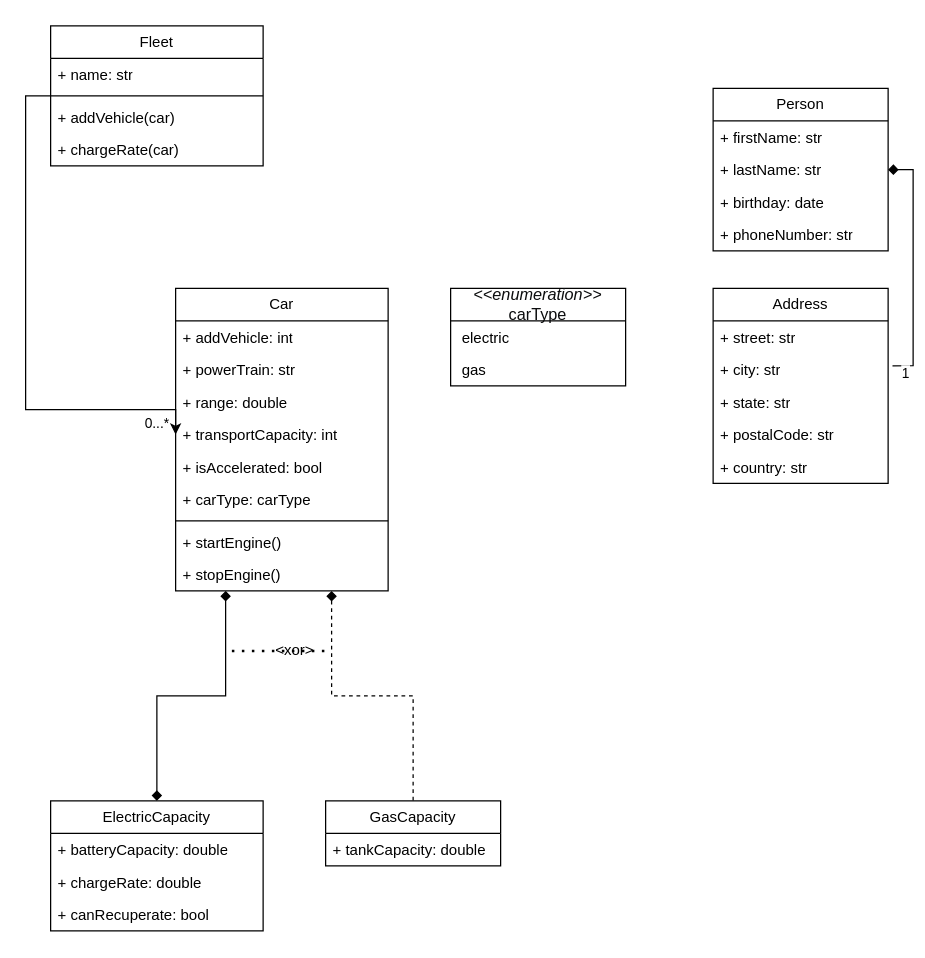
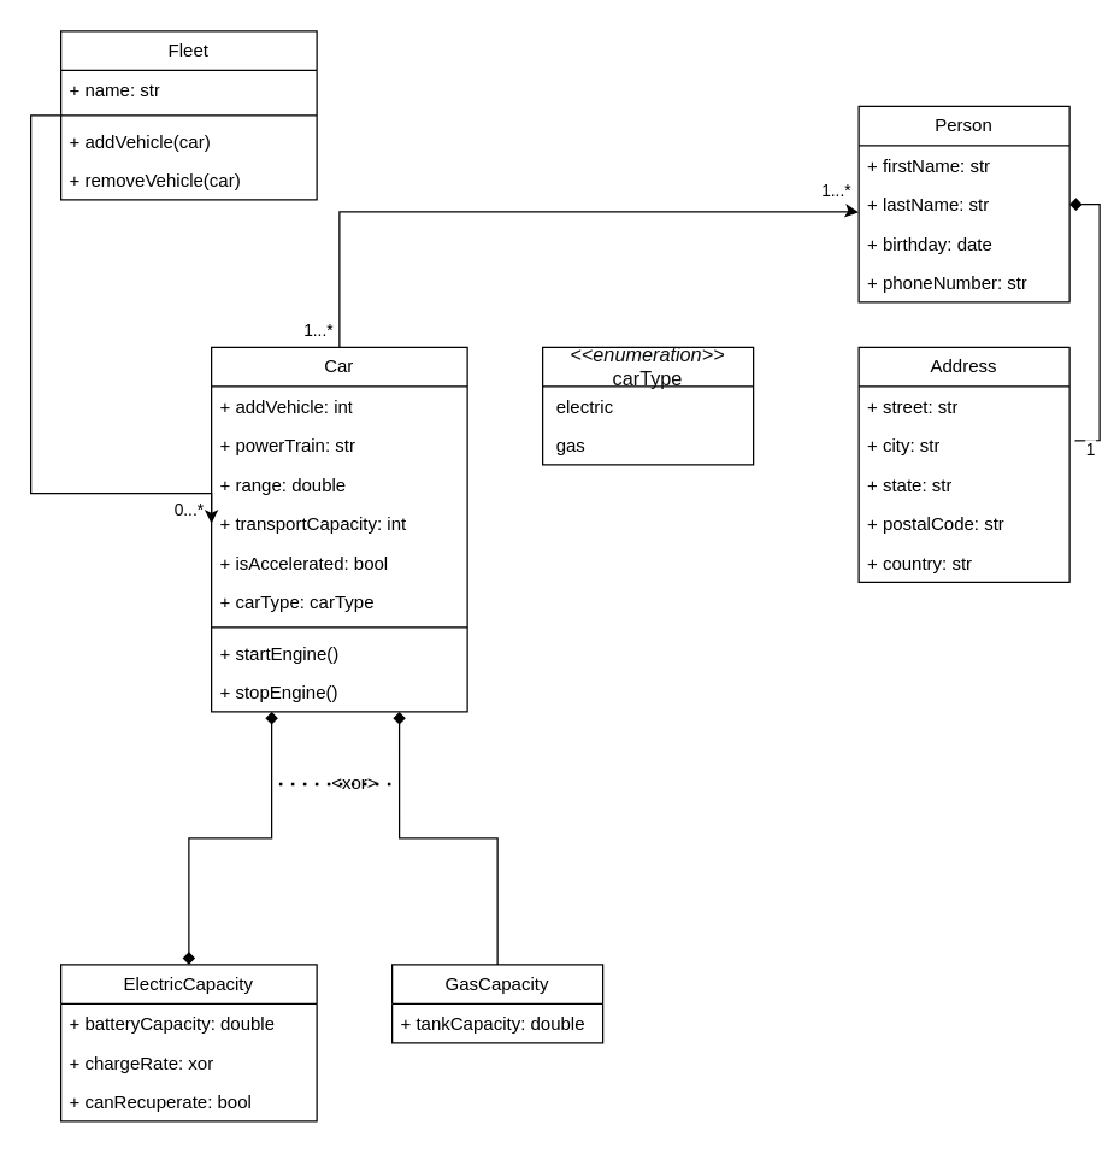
  <mxCell id="0" />
  <mxCell id="1" parent="0" />
  <mxCell id="2" style="edgeStyle=orthogonalEdgeStyle;rounded=0;orthogonalLoop=1;jettySize=auto;html=1;entryX=0;entryY=0.5;entryDx=0;entryDy=0;" edge="1" parent="1" source="4" target="18"><mxGeometry relative="1" as="geometry"><Array as="points"><mxPoint x="20" y="76" /><mxPoint x="20" y="327" /></Array></mxGeometry></mxCell>
  <mxCell id="3" value="0...*" style="edgeLabel;html=1;align=center;verticalAlign=middle;resizable=0;points=[];" vertex="1" connectable="0" parent="2"><mxGeometry x="0.899" y="-1" relative="1" as="geometry"><mxPoint x="-15" y="9" as="offset" /></mxGeometry></mxCell>
  <mxCell id="4" value="Fleet" style="swimlane;fontStyle=0;childLayout=stackLayout;horizontal=1;startSize=26;fillColor=none;horizontalStack=0;resizeParent=1;resizeParentMax=0;resizeLast=0;collapsible=1;marginBottom=0;whiteSpace=wrap;html=1;" vertex="1" parent="1"><mxGeometry x="40" y="20" width="170" height="112" as="geometry" /></mxCell>
  <mxCell id="5" value="+ name: str" style="text;strokeColor=none;fillColor=none;align=left;verticalAlign=top;spacingLeft=4;spacingRight=4;overflow=hidden;rotatable=0;points=[[0,0.5],[1,0.5]];portConstraint=eastwest;whiteSpace=wrap;html=1;" vertex="1" parent="4"><mxGeometry y="26" width="170" height="26" as="geometry" /></mxCell>
  <mxCell id="6" value="" style="line;strokeWidth=1;fillColor=none;align=left;verticalAlign=middle;spacingTop=-1;spacingLeft=3;spacingRight=3;rotatable=0;labelPosition=right;points=[];portConstraint=eastwest;strokeColor=inherit;" vertex="1" parent="4"><mxGeometry y="52" width="170" height="8" as="geometry" /></mxCell>
  <mxCell id="7" value="+ addVehicle(car)" style="text;strokeColor=none;fillColor=none;align=left;verticalAlign=top;spacingLeft=4;spacingRight=4;overflow=hidden;rotatable=0;points=[[0,0.5],[1,0.5]];portConstraint=eastwest;whiteSpace=wrap;html=1;" vertex="1" parent="4"><mxGeometry y="60" width="170" height="26" as="geometry" /></mxCell>
- <mxCell id="8" value="+ chargeRate(car)" style="text;strokeColor=none;fillColor=none;align=left;verticalAlign=top;spacingLeft=4;spacingRight=4;overflow=hidden;rotatable=0;points=[[0,0.5],[1,0.5]];portConstraint=eastwest;whiteSpace=wrap;html=1;" vertex="1" parent="4"><mxGeometry y="86" width="170" height="26" as="geometry" /></mxCell>
+ <mxCell id="8" value="+ removeVehicle(car)" style="text;strokeColor=none;fillColor=none;align=left;verticalAlign=top;spacingLeft=4;spacingRight=4;overflow=hidden;rotatable=0;points=[[0,0.5],[1,0.5]];portConstraint=eastwest;whiteSpace=wrap;html=1;" vertex="1" parent="4"><mxGeometry y="86" width="170" height="26" as="geometry" /></mxCell>
  <mxCell id="9" style="edgeStyle=orthogonalEdgeStyle;rounded=0;orthogonalLoop=1;jettySize=auto;html=1;entryX=0.5;entryY=0;entryDx=0;entryDy=0;endArrow=diamond;endFill=1;startArrow=diamond;startFill=1;" edge="1" parent="1" source="14" target="40"><mxGeometry relative="1" as="geometry"><Array as="points"><mxPoint x="180" y="556" /><mxPoint x="125" y="556" /></Array></mxGeometry></mxCell>
- <mxCell id="13" style="edgeStyle=orthogonalEdgeStyle;rounded=0;orthogonalLoop=1;jettySize=auto;html=1;entryX=0.5;entryY=0;entryDx=0;entryDy=0;exitX=0.734;exitY=1.007;exitDx=0;exitDy=0;exitPerimeter=0;startArrow=diamond;startFill=1;endArrow=none;dashed=1;" edge="1" parent="1" source="23" target="44"><mxGeometry relative="1" as="geometry" /></mxCell>
+ <mxCell id="10" style="edgeStyle=orthogonalEdgeStyle;rounded=0;orthogonalLoop=1;jettySize=auto;html=1;entryX=-0.001;entryY=0.707;entryDx=0;entryDy=0;entryPerimeter=0;" edge="1" parent="1" source="14" target="29"><mxGeometry relative="1" as="geometry"><mxPoint x="530" y="130" as="targetPoint" /><Array as="points"><mxPoint x="225" y="140" /><mxPoint x="567" y="140" /></Array></mxGeometry></mxCell>
+ <mxCell id="11" value="1...*" style="edgeLabel;html=1;align=center;verticalAlign=middle;resizable=0;points=[];" vertex="1" connectable="0" parent="10"><mxGeometry x="-0.947" y="-1" relative="1" as="geometry"><mxPoint x="-16" as="offset" /></mxGeometry></mxCell>
+ <mxCell id="12" value="1...*" style="edgeLabel;html=1;align=center;verticalAlign=middle;resizable=0;points=[];" vertex="1" connectable="0" parent="10"><mxGeometry x="0.928" y="1" relative="1" as="geometry"><mxPoint y="-14" as="offset" /></mxGeometry></mxCell>
+ <mxCell id="13" style="edgeStyle=orthogonalEdgeStyle;rounded=0;orthogonalLoop=1;jettySize=auto;html=1;entryX=0.5;entryY=0;entryDx=0;entryDy=0;exitX=0.734;exitY=1.007;exitDx=0;exitDy=0;exitPerimeter=0;startArrow=diamond;startFill=1;endArrow=none;" edge="1" parent="1" source="23" target="44"><mxGeometry relative="1" as="geometry" /></mxCell>
  <mxCell id="14" value="Car" style="swimlane;fontStyle=0;childLayout=stackLayout;horizontal=1;startSize=26;fillColor=none;horizontalStack=0;resizeParent=1;resizeParentMax=0;resizeLast=0;collapsible=1;marginBottom=0;whiteSpace=wrap;html=1;" vertex="1" parent="1"><mxGeometry x="140" y="230" width="170" height="242" as="geometry" /></mxCell>
  <mxCell id="15" value="+ addVehicle: int" style="text;strokeColor=none;fillColor=none;align=left;verticalAlign=top;spacingLeft=4;spacingRight=4;overflow=hidden;rotatable=0;points=[[0,0.5],[1,0.5]];portConstraint=eastwest;whiteSpace=wrap;html=1;" vertex="1" parent="14"><mxGeometry y="26" width="170" height="26" as="geometry" /></mxCell>
  <mxCell id="16" value="+ powerTrain: str" style="text;strokeColor=none;fillColor=none;align=left;verticalAlign=top;spacingLeft=4;spacingRight=4;overflow=hidden;rotatable=0;points=[[0,0.5],[1,0.5]];portConstraint=eastwest;whiteSpace=wrap;html=1;" vertex="1" parent="14"><mxGeometry y="52" width="170" height="26" as="geometry" /></mxCell>
  <mxCell id="17" value="+ range: double" style="text;strokeColor=none;fillColor=none;align=left;verticalAlign=top;spacingLeft=4;spacingRight=4;overflow=hidden;rotatable=0;points=[[0,0.5],[1,0.5]];portConstraint=eastwest;whiteSpace=wrap;html=1;" vertex="1" parent="14"><mxGeometry y="78" width="170" height="26" as="geometry" /></mxCell>
  <mxCell id="18" value="+ transportCapacity: int" style="text;strokeColor=none;fillColor=none;align=left;verticalAlign=top;spacingLeft=4;spacingRight=4;overflow=hidden;rotatable=0;points=[[0,0.5],[1,0.5]];portConstraint=eastwest;whiteSpace=wrap;html=1;" vertex="1" parent="14"><mxGeometry y="104" width="170" height="26" as="geometry" /></mxCell>
  <mxCell id="19" value="+ isAccelerated: bool&lt;div&gt;&lt;br&gt;&lt;/div&gt;" style="text;strokeColor=none;fillColor=none;align=left;verticalAlign=top;spacingLeft=4;spacingRight=4;overflow=hidden;rotatable=0;points=[[0,0.5],[1,0.5]];portConstraint=eastwest;whiteSpace=wrap;html=1;" vertex="1" parent="14"><mxGeometry y="130" width="170" height="26" as="geometry" /></mxCell>
  <mxCell id="20" value="+ carType: carType" style="text;strokeColor=none;fillColor=none;align=left;verticalAlign=top;spacingLeft=4;spacingRight=4;overflow=hidden;rotatable=0;points=[[0,0.5],[1,0.5]];portConstraint=eastwest;whiteSpace=wrap;html=1;" vertex="1" parent="14"><mxGeometry y="156" width="170" height="26" as="geometry" /></mxCell>
  <mxCell id="21" value="" style="line;strokeWidth=1;fillColor=none;align=left;verticalAlign=middle;spacingTop=-1;spacingLeft=3;spacingRight=3;rotatable=0;labelPosition=right;points=[];portConstraint=eastwest;strokeColor=inherit;" vertex="1" parent="14"><mxGeometry y="182" width="170" height="8" as="geometry" /></mxCell>
  <mxCell id="22" value="+ startEngine()&lt;div&gt;&lt;br&gt;&lt;/div&gt;" style="text;strokeColor=none;fillColor=none;align=left;verticalAlign=top;spacingLeft=4;spacingRight=4;overflow=hidden;rotatable=0;points=[[0,0.5],[1,0.5]];portConstraint=eastwest;whiteSpace=wrap;html=1;" vertex="1" parent="14"><mxGeometry y="190" width="170" height="26" as="geometry" /></mxCell>
  <mxCell id="23" value="+ stopEngine()&lt;div&gt;&lt;br&gt;&lt;/div&gt;" style="text;strokeColor=none;fillColor=none;align=left;verticalAlign=top;spacingLeft=4;spacingRight=4;overflow=hidden;rotatable=0;points=[[0,0.5],[1,0.5]];portConstraint=eastwest;whiteSpace=wrap;html=1;" vertex="1" parent="14"><mxGeometry y="216" width="170" height="26" as="geometry" /></mxCell>
  <mxCell id="24" value="&lt;pre style=&quot;margin-top: 0px; margin-bottom: 0px; padding: var(--su12); border: 0px; font-width: inherit; line-height: var(--lh-md); font-family: var(--ff-mono); font-size-adjust: inherit; font-kerning: inherit; font-variant-alternates: inherit; font-variant-ligatures: inherit; font-variant-numeric: inherit; font-variant-east-asian: inherit; font-variant-position: inherit; font-feature-settings: inherit; font-optical-sizing: inherit; font-variation-settings: inherit; font-size: var(--fs-body1); vertical-align: baseline; box-sizing: inherit; width: auto; max-height: 600px; overflow: auto; border-radius: var(--br-md); color: rgb(12, 13, 14); overflow-wrap: normal; caret-color: rgb(12, 13, 14);&quot; class=&quot;lang-xml s-code-block&quot;&gt;&lt;i&gt;&lt;code style=&quot;margin: 0px; padding: 0px; border: 0px; font-variant-caps: inherit; font-width: inherit; line-height: inherit; font-family: inherit; font-size-adjust: inherit; font-kerning: inherit; font-variant-alternates: inherit; font-variant-ligatures: inherit; font-variant-numeric: inherit; font-variant-east-asian: inherit; font-variant-position: inherit; font-feature-settings: inherit; font-optical-sizing: inherit; font-variation-settings: inherit; font-size: var(--_pr-code-fs); vertical-align: baseline; box-sizing: inherit; white-space: inherit; --theme-base-primary-color-h: 27; --theme-base-primary-color-s: 89%; --theme-base-primary-color-l: 48%; --theme-primary-custom-100: hsl(var(--theme-base-primary-color-h), var(--theme-base-primary-color-s), calc(var(--theme-base-primary-color-l) + ((100% - var(--theme-base-primary-color-l)) * .9))); --theme-primary-custom-200: hsl(var(--theme-base-primary-color-h), var(--theme-base-primary-color-s), calc(var(--theme-base-primary-color-l) + ((100% - var(--theme-base-primary-color-l)) * .75))); --theme-primary-custom-300: hsl(var(--theme-base-primary-color-h), var(--theme-base-primary-color-s), calc(var(--theme-base-primary-color-l) + ((100% - var(--theme-base-primary-color-l)) * .5))); --theme-primary-custom-400: hsl(var(--theme-base-primary-color-h), var(--theme-base-primary-color-s), var(--theme-base-primary-color-l)); --theme-primary-custom-500: hsl(var(--theme-base-primary-color-h), var(--theme-base-primary-color-s), calc(var(--theme-base-primary-color-l) + (var(--theme-base-primary-color-l) * -.3))); --theme-primary-custom-600: hsl(var(--theme-base-primary-color-h), var(--theme-base-primary-color-s), calc(var(--theme-base-primary-color-l) + (var(--theme-base-primary-color-l) * -.6))); --theme-primary-custom: var(--theme-primary-custom-400); --theme-button-color: initial; --theme-button-hover-color: initial; --theme-button-hover-background-color: initial; --theme-button-active-background-color: initial; --theme-button-selected-color: initial; --theme-button-selected-background-color: initial; --theme-button-outlined-border-color: initial; --theme-button-outlined-selected-border-color: initial; --theme-button-primary-color: initial; --theme-button-primary-active-color: initial; --theme-button-primary-hover-color: initial; --theme-button-primary-selected-color: initial; --theme-button-primary-background-color: initial; --theme-button-primary-active-background-color: initial; --theme-button-primary-hover-background-color: initial; --theme-button-primary-selected-background-color: initial; --theme-background-color: var(--white); --theme-background-position: top left; --theme-background-repeat: repeat; --theme-background-size: auto; --theme-background-attachment: auto; --theme-content-background-color: var(--white); --theme-content-border-color: var(--black-225); --theme-header-background-color: var(--theme-primary); --theme-header-background-position: center left; --theme-header-background-repeat: repeat; --theme-header-background-size: auto; --theme-header-background-border-bottom: 0; --theme-header-link-color: var(--theme-primary); --theme-header-sponsored-color: light-dark(hsla(0,0%,100%,0.4), #000000); --theme-header-foreground-color: transparent; --theme-header-foreground-position: bottom right; --theme-header-foreground-repeat: no-repeat; --theme-header-foreground-size: auto; --theme-footer-background-color: light-dark(hsl(210,8%,5%), #e1e2e3); --theme-footer-background-position: top left; --theme-footer-background-repeat: no-repeat; --theme-footer-background-size: auto; --theme-footer-background-border-top: 0; --theme-footer-title-color: var(--black-250); --theme-footer-text-color: var(--black-300); --theme-footer-link-color: var(--black-300); --theme-footer-link-color-hover: var(--black-200); --theme-footer-divider-color: var(--black-500); --theme-footer-padding-top: 0; --theme-footer-padding-bottom: 0; --theme-link-color: initial; --theme-link-color-hover: initial; --theme-link-color-visited: initial; --theme-body-font-family: var(--ff-sans); --theme-body-font-color: var(--black-600); --theme-post-title-font-family: var(--ff-sans); --theme-post-title-color: var(--theme-link-color); --theme-post-title-color-hover: var(--theme-link-color-hover); --theme-post-title-color-visited: var(--theme-link-color-visited); --theme-post-body-font-family: var(--ff-sans); --theme-post-owner-background-color: var(--theme-secondary-100); --theme-post-owner-new-background-color: var(--theme-secondary-200); --theme-topbar-bottom-border: 1px solid var(--black-225);&quot; class=&quot;hljs language-xml&quot; data-highlighted=&quot;yes&quot;&gt;&lt;span style=&quot;margin: 0px; padding: 0px; border: 0px; font-variant-caps: inherit; font-width: inherit; line-height: inherit; font-family: inherit; font-size-adjust: inherit; font-kerning: inherit; font-variant-alternates: inherit; font-variant-ligatures: inherit; font-variant-numeric: inherit; font-variant-east-asian: inherit; font-variant-position: inherit; font-feature-settings: inherit; font-optical-sizing: inherit; font-variation-settings: inherit; font-size: 13px; vertical-align: baseline; box-sizing: inherit;&quot; class=&quot;hljs-tag&quot;&gt;&amp;lt;&lt;/span&gt;&lt;/code&gt;&lt;span style=&quot;font-family: inherit; font-size: 13px; font-variant-caps: inherit; white-space: inherit;&quot;&gt;&amp;lt;enumeration&lt;/span&gt;&lt;span style=&quot;font-family: inherit; font-size: 13px; font-variant-caps: inherit; white-space: inherit;&quot;&gt;&amp;gt;&lt;/span&gt;&lt;span style=&quot;font-family: inherit; font-size: 13px; font-variant-caps: inherit; white-space: inherit;&quot;&gt;&amp;gt;&lt;/span&gt;&lt;/i&gt;&lt;/pre&gt;&lt;pre style=&quot;margin-top: 0px; margin-bottom: 0px; padding: var(--su12); border: 0px; font-width: inherit; line-height: var(--lh-md); font-family: var(--ff-mono); font-size-adjust: inherit; font-kerning: inherit; font-variant-alternates: inherit; font-variant-ligatures: inherit; font-variant-numeric: inherit; font-variant-east-asian: inherit; font-variant-position: inherit; font-feature-settings: inherit; font-optical-sizing: inherit; font-variation-settings: inherit; font-size: var(--fs-body1); vertical-align: baseline; box-sizing: inherit; width: auto; max-height: 600px; overflow: auto; border-radius: var(--br-md); color: rgb(12, 13, 14); overflow-wrap: normal; caret-color: rgb(12, 13, 14);&quot; class=&quot;lang-xml s-code-block&quot;&gt;&lt;span style=&quot;font-family: inherit; font-size: 13px; font-style: inherit; font-variant-caps: inherit; white-space: inherit;&quot;&gt;carType&lt;/span&gt;&lt;/pre&gt;" style="swimlane;fontStyle=0;childLayout=stackLayout;horizontal=1;startSize=26;fillColor=none;horizontalStack=0;resizeParent=1;resizeParentMax=0;resizeLast=0;collapsible=1;marginBottom=0;whiteSpace=wrap;html=1;align=center;" vertex="1" parent="1"><mxGeometry x="360" y="230" width="140" height="78" as="geometry" /></mxCell>
  <mxCell id="25" value="&amp;nbsp;electric" style="text;strokeColor=none;fillColor=none;align=left;verticalAlign=top;spacingLeft=4;spacingRight=4;overflow=hidden;rotatable=0;points=[[0,0.5],[1,0.5]];portConstraint=eastwest;whiteSpace=wrap;html=1;" vertex="1" parent="24"><mxGeometry y="26" width="140" height="26" as="geometry" /></mxCell>
  <mxCell id="26" value="&amp;nbsp;gas" style="text;strokeColor=none;fillColor=none;align=left;verticalAlign=top;spacingLeft=4;spacingRight=4;overflow=hidden;rotatable=0;points=[[0,0.5],[1,0.5]];portConstraint=eastwest;whiteSpace=wrap;html=1;" vertex="1" parent="24"><mxGeometry y="52" width="140" height="26" as="geometry" /></mxCell>
  <mxCell id="27" value="Person" style="swimlane;fontStyle=0;childLayout=stackLayout;horizontal=1;startSize=26;fillColor=none;horizontalStack=0;resizeParent=1;resizeParentMax=0;resizeLast=0;collapsible=1;marginBottom=0;whiteSpace=wrap;html=1;" vertex="1" parent="1"><mxGeometry x="570" y="70" width="140" height="130" as="geometry" /></mxCell>
  <mxCell id="28" value="+ firstName: str" style="text;strokeColor=none;fillColor=none;align=left;verticalAlign=top;spacingLeft=4;spacingRight=4;overflow=hidden;rotatable=0;points=[[0,0.5],[1,0.5]];portConstraint=eastwest;whiteSpace=wrap;html=1;" vertex="1" parent="27"><mxGeometry y="26" width="140" height="26" as="geometry" /></mxCell>
  <mxCell id="29" value="+ lastName: str" style="text;strokeColor=none;fillColor=none;align=left;verticalAlign=top;spacingLeft=4;spacingRight=4;overflow=hidden;rotatable=0;points=[[0,0.5],[1,0.5]];portConstraint=eastwest;whiteSpace=wrap;html=1;" vertex="1" parent="27"><mxGeometry y="52" width="140" height="26" as="geometry" /></mxCell>
  <mxCell id="30" value="+ birthday: date" style="text;strokeColor=none;fillColor=none;align=left;verticalAlign=top;spacingLeft=4;spacingRight=4;overflow=hidden;rotatable=0;points=[[0,0.5],[1,0.5]];portConstraint=eastwest;whiteSpace=wrap;html=1;" vertex="1" parent="27"><mxGeometry y="78" width="140" height="26" as="geometry" /></mxCell>
  <mxCell id="31" value="+ phoneNumber: str" style="text;strokeColor=none;fillColor=none;align=left;verticalAlign=top;spacingLeft=4;spacingRight=4;overflow=hidden;rotatable=0;points=[[0,0.5],[1,0.5]];portConstraint=eastwest;whiteSpace=wrap;html=1;" vertex="1" parent="27"><mxGeometry y="104" width="140" height="26" as="geometry" /></mxCell>
  <mxCell id="32" value="Address" style="swimlane;fontStyle=0;childLayout=stackLayout;horizontal=1;startSize=26;fillColor=none;horizontalStack=0;resizeParent=1;resizeParentMax=0;resizeLast=0;collapsible=1;marginBottom=0;whiteSpace=wrap;html=1;" vertex="1" parent="1"><mxGeometry x="570" y="230" width="140" height="156" as="geometry" /></mxCell>
  <mxCell id="33" value="+ street: str" style="text;strokeColor=none;fillColor=none;align=left;verticalAlign=top;spacingLeft=4;spacingRight=4;overflow=hidden;rotatable=0;points=[[0,0.5],[1,0.5]];portConstraint=eastwest;whiteSpace=wrap;html=1;" vertex="1" parent="32"><mxGeometry y="26" width="140" height="26" as="geometry" /></mxCell>
  <mxCell id="34" value="+ city: str" style="text;strokeColor=none;fillColor=none;align=left;verticalAlign=top;spacingLeft=4;spacingRight=4;overflow=hidden;rotatable=0;points=[[0,0.5],[1,0.5]];portConstraint=eastwest;whiteSpace=wrap;html=1;" vertex="1" parent="32"><mxGeometry y="52" width="140" height="26" as="geometry" /></mxCell>
  <mxCell id="35" value="+ state: str" style="text;strokeColor=none;fillColor=none;align=left;verticalAlign=top;spacingLeft=4;spacingRight=4;overflow=hidden;rotatable=0;points=[[0,0.5],[1,0.5]];portConstraint=eastwest;whiteSpace=wrap;html=1;" vertex="1" parent="32"><mxGeometry y="78" width="140" height="26" as="geometry" /></mxCell>
  <mxCell id="36" value="+ postalCode: str" style="text;strokeColor=none;fillColor=none;align=left;verticalAlign=top;spacingLeft=4;spacingRight=4;overflow=hidden;rotatable=0;points=[[0,0.5],[1,0.5]];portConstraint=eastwest;whiteSpace=wrap;html=1;" vertex="1" parent="32"><mxGeometry y="104" width="140" height="26" as="geometry" /></mxCell>
  <mxCell id="37" value="+ country: str" style="text;strokeColor=none;fillColor=none;align=left;verticalAlign=top;spacingLeft=4;spacingRight=4;overflow=hidden;rotatable=0;points=[[0,0.5],[1,0.5]];portConstraint=eastwest;whiteSpace=wrap;html=1;" vertex="1" parent="32"><mxGeometry y="130" width="140" height="26" as="geometry" /></mxCell>
  <mxCell id="38" style="edgeStyle=orthogonalEdgeStyle;rounded=0;orthogonalLoop=1;jettySize=auto;html=1;exitX=1;exitY=0.5;exitDx=0;exitDy=0;entryX=1.025;entryY=0.382;entryDx=0;entryDy=0;entryPerimeter=0;endArrow=none;startFill=1;startArrow=diamond;" edge="1" parent="1" source="27" target="34"><mxGeometry relative="1" as="geometry" /></mxCell>
  <mxCell id="39" value="1" style="edgeLabel;html=1;align=center;verticalAlign=middle;resizable=0;points=[];" vertex="1" connectable="0" parent="38"><mxGeometry x="0.895" y="-1" relative="1" as="geometry"><mxPoint y="7" as="offset" /></mxGeometry></mxCell>
  <mxCell id="40" value="ElectricCapacity" style="swimlane;fontStyle=0;childLayout=stackLayout;horizontal=1;startSize=26;fillColor=none;horizontalStack=0;resizeParent=1;resizeParentMax=0;resizeLast=0;collapsible=1;marginBottom=0;whiteSpace=wrap;html=1;" vertex="1" parent="1"><mxGeometry x="40" y="640" width="170" height="104" as="geometry" /></mxCell>
  <mxCell id="41" value="+ batteryCapacity: double" style="text;strokeColor=none;fillColor=none;align=left;verticalAlign=top;spacingLeft=4;spacingRight=4;overflow=hidden;rotatable=0;points=[[0,0.5],[1,0.5]];portConstraint=eastwest;whiteSpace=wrap;html=1;" vertex="1" parent="40"><mxGeometry y="26" width="170" height="26" as="geometry" /></mxCell>
- <mxCell id="42" value="+ chargeRate: double" style="text;strokeColor=none;fillColor=none;align=left;verticalAlign=top;spacingLeft=4;spacingRight=4;overflow=hidden;rotatable=0;points=[[0,0.5],[1,0.5]];portConstraint=eastwest;whiteSpace=wrap;html=1;" vertex="1" parent="40"><mxGeometry y="52" width="170" height="26" as="geometry" /></mxCell>
+ <mxCell id="42" value="+ chargeRate: xor" style="text;strokeColor=none;fillColor=none;align=left;verticalAlign=top;spacingLeft=4;spacingRight=4;overflow=hidden;rotatable=0;points=[[0,0.5],[1,0.5]];portConstraint=eastwest;whiteSpace=wrap;html=1;" vertex="1" parent="40"><mxGeometry y="52" width="170" height="26" as="geometry" /></mxCell>
  <mxCell id="43" value="+ canRecuperate: bool" style="text;strokeColor=none;fillColor=none;align=left;verticalAlign=top;spacingLeft=4;spacingRight=4;overflow=hidden;rotatable=0;points=[[0,0.5],[1,0.5]];portConstraint=eastwest;whiteSpace=wrap;html=1;" vertex="1" parent="40"><mxGeometry y="78" width="170" height="26" as="geometry" /></mxCell>
  <mxCell id="44" value="GasCapacity" style="swimlane;fontStyle=0;childLayout=stackLayout;horizontal=1;startSize=26;fillColor=none;horizontalStack=0;resizeParent=1;resizeParentMax=0;resizeLast=0;collapsible=1;marginBottom=0;whiteSpace=wrap;html=1;" vertex="1" parent="1"><mxGeometry x="260" y="640" width="140" height="52" as="geometry" /></mxCell>
  <mxCell id="45" value="+ tankCapacity: double" style="text;strokeColor=none;fillColor=none;align=left;verticalAlign=top;spacingLeft=4;spacingRight=4;overflow=hidden;rotatable=0;points=[[0,0.5],[1,0.5]];portConstraint=eastwest;whiteSpace=wrap;html=1;" vertex="1" parent="44"><mxGeometry y="26" width="140" height="26" as="geometry" /></mxCell>
  <mxCell id="46" value="&amp;lt;xor&amp;gt;" style="text;html=1;align=center;verticalAlign=middle;resizable=0;points=[];autosize=1;strokeColor=none;fillColor=none;" vertex="1" parent="1"><mxGeometry x="210" y="505" width="50" height="30" as="geometry" /></mxCell>
  <mxCell id="47" value="" style="endArrow=none;dashed=1;html=1;dashPattern=1 3;strokeWidth=2;rounded=0;endSize=5;fontSize=7;" edge="1" parent="1"><mxGeometry width="50" height="50" relative="1" as="geometry"><mxPoint x="185" y="520" as="sourcePoint" /><mxPoint x="265" y="520" as="targetPoint" /></mxGeometry></mxCell>
